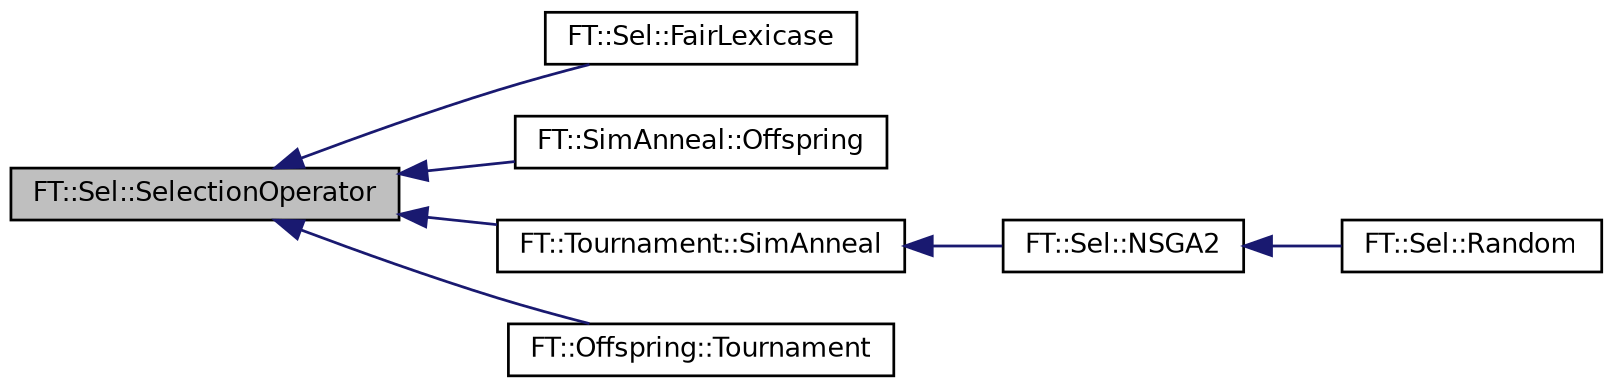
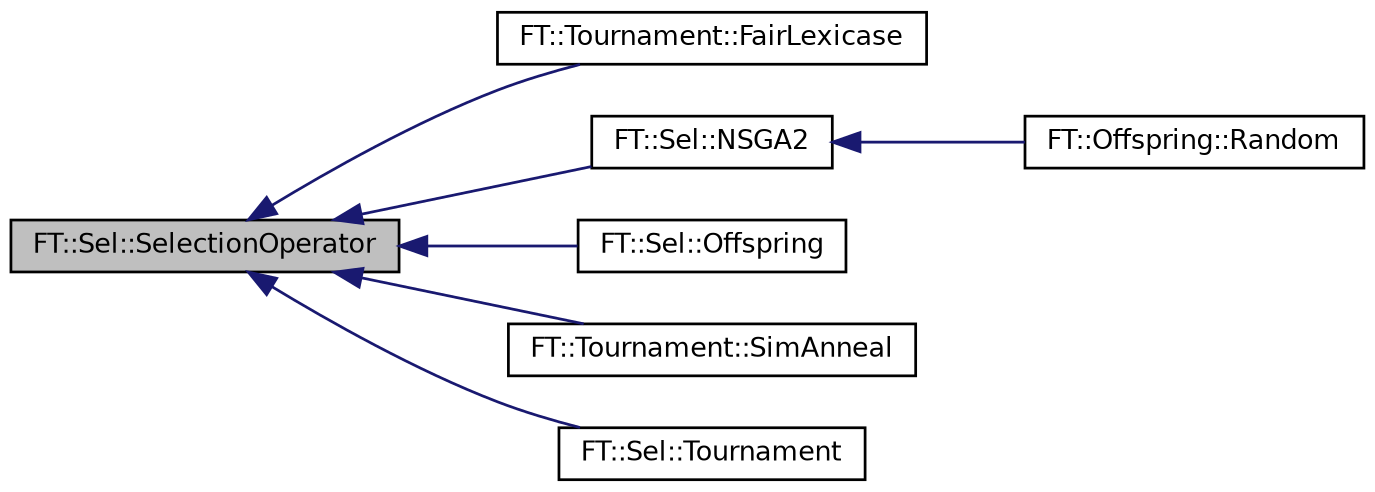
  digraph {
    rankdir=LR
    node [color=black fillcolor=white fontname=Helvetica fontsize=10 shape=record style=filled]
    edge [color=midnightblue dir=back fontname=Helvetica fontsize=10 labelfontname=Helvetica labelfontsize=10 style=solid]
    n1 [fillcolor=grey75 fontcolor=black height=0.2 label="FT::Sel::SelectionOperator" width=0.4]
-   n2 [height=0.2 label="FT::Sel::FairLexicase" width=0.4]
+   n2 [height=0.2 label="FT::Tournament::FairLexicase" width=0.4]
    n3 [height=0.2 label="FT::Sel::NSGA2" width=0.4]
-   n4 [height=0.2 label="FT::SimAnneal::Offspring" width=0.4]
+   n4 [height=0.2 label="FT::Sel::Offspring" width=0.4]
    n5 [height=0.2 label="FT::Tournament::SimAnneal" width=0.4]
-   n6 [height=0.2 label="FT::Offspring::Tournament" width=0.4]
-   n7 [height=0.2 label="FT::Sel::Random" width=0.4]
+   n6 [height=0.2 label="FT::Sel::Tournament" width=0.4]
+   n7 [height=0.2 label="FT::Offspring::Random" width=0.4]
    n1 -> n2
-   n5 -> n3
+   n1 -> n3
    n1 -> n4
    n1 -> n5
    n1 -> n6
    n3 -> n7
  }
